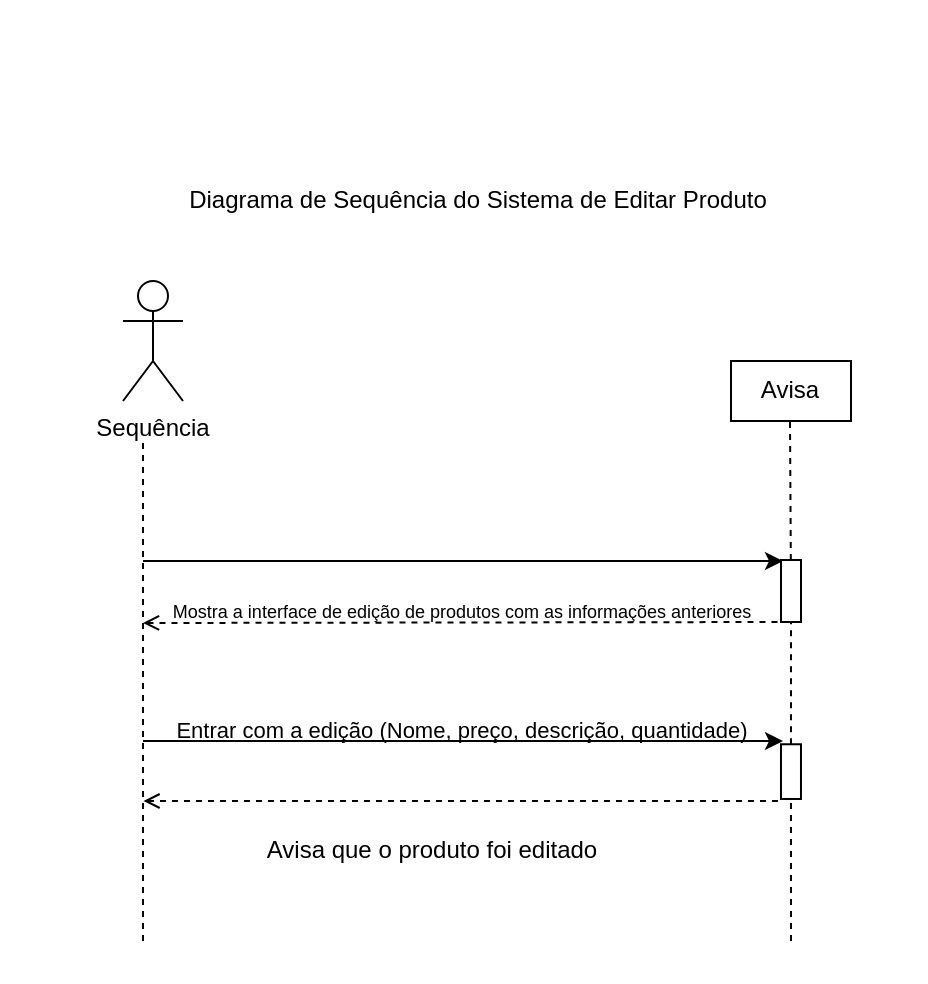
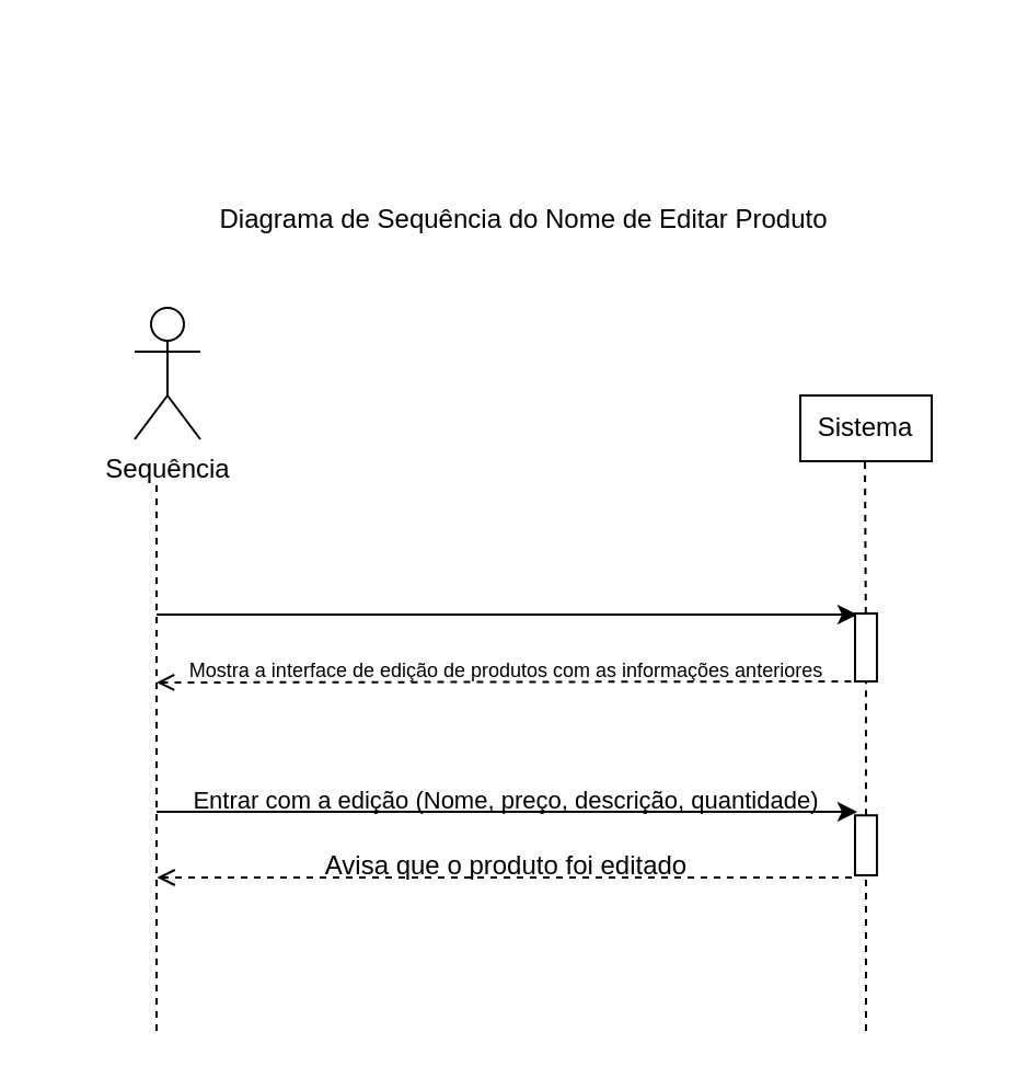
  <mxCell id="0" />
  <mxCell id="1" parent="0" />
  <mxCell id="2" value="Sequência" style="shape=umlActor;verticalLabelPosition=bottom;verticalAlign=top;html=1;outlineConnect=0;" vertex="1" parent="1"><mxGeometry x="61" y="140" width="30" height="60" as="geometry" /></mxCell>
  <mxCell id="3" value="" style="endArrow=none;dashed=1;html=1;rounded=0;" edge="1" parent="1"><mxGeometry width="50" height="50" relative="1" as="geometry"><mxPoint x="71" y="470" as="sourcePoint" /><mxPoint x="71" y="220" as="targetPoint" /></mxGeometry></mxCell>
- <mxCell id="4" value="Avisa" style="rounded=0;whiteSpace=wrap;html=1;" vertex="1" parent="1"><mxGeometry x="365" y="180" width="60" height="30" as="geometry" /></mxCell>
+ <mxCell id="4" value="Sistema" style="rounded=0;whiteSpace=wrap;html=1;" vertex="1" parent="1"><mxGeometry x="365" y="180" width="60" height="30" as="geometry" /></mxCell>
  <mxCell id="5" value="" style="endArrow=none;dashed=1;html=1;rounded=0;" edge="1" parent="1" source="8"><mxGeometry width="50" height="50" relative="1" as="geometry"><mxPoint x="394.5" y="610" as="sourcePoint" /><mxPoint x="394.5" y="210" as="targetPoint" /></mxGeometry></mxCell>
  <mxCell id="6" value="" style="endArrow=classic;html=1;rounded=0;" edge="1" parent="1"><mxGeometry width="50" height="50" relative="1" as="geometry"><mxPoint x="71" y="280" as="sourcePoint" /><mxPoint x="391" y="280" as="targetPoint" /></mxGeometry></mxCell>
  <mxCell id="7" value="" style="endArrow=none;dashed=1;html=1;rounded=0;" edge="1" parent="1" source="13" target="8"><mxGeometry width="50" height="50" relative="1" as="geometry"><mxPoint x="394.5" y="610" as="sourcePoint" /><mxPoint x="394.5" y="210" as="targetPoint" /></mxGeometry></mxCell>
  <mxCell id="8" value="" style="rounded=0;whiteSpace=wrap;html=1;rotation=90;" vertex="1" parent="1"><mxGeometry x="379.5" y="290" width="31" height="10" as="geometry" /></mxCell>
  <mxCell id="9" value="" style="endArrow=none;dashed=1;html=1;rounded=0;entryX=1;entryY=1;entryDx=0;entryDy=0;startArrow=open;startFill=0;" edge="1" parent="1" target="8"><mxGeometry width="50" height="50" relative="1" as="geometry"><mxPoint x="71" y="311" as="sourcePoint" /><mxPoint x="301" y="380" as="targetPoint" /></mxGeometry></mxCell>
  <mxCell id="10" value="&lt;font style=&quot;font-size: 9px;&quot;&gt;Mostra a interface de edição de produtos com as informações anteriores&lt;/font&gt;" style="text;html=1;align=center;verticalAlign=middle;whiteSpace=wrap;rounded=0;" vertex="1" parent="1"><mxGeometry x="20" y="290" width="422" height="30" as="geometry" /></mxCell>
  <mxCell id="11" value="" style="endArrow=classic;html=1;rounded=0;" edge="1" parent="1"><mxGeometry width="50" height="50" relative="1" as="geometry"><mxPoint x="71" y="370" as="sourcePoint" /><mxPoint x="391" y="370" as="targetPoint" /></mxGeometry></mxCell>
  <mxCell id="12" value="" style="endArrow=none;dashed=1;html=1;rounded=0;" edge="1" parent="1" target="13"><mxGeometry width="50" height="50" relative="1" as="geometry"><mxPoint x="395" y="470" as="sourcePoint" /><mxPoint x="395" y="311" as="targetPoint" /></mxGeometry></mxCell>
  <mxCell id="13" value="" style="rounded=0;whiteSpace=wrap;html=1;rotation=90;" vertex="1" parent="1"><mxGeometry x="381.31" y="380.31" width="27.36" height="10" as="geometry" /></mxCell>
  <mxCell id="14" value="&lt;font style=&quot;font-size: 11px;&quot;&gt;Entrar com a edição (Nome, preço, descrição, quantidade)&lt;/font&gt;" style="text;html=1;align=center;verticalAlign=middle;whiteSpace=wrap;rounded=0;" vertex="1" parent="1"><mxGeometry x="63" y="350" width="336" height="30" as="geometry" /></mxCell>
  <mxCell id="15" value="" style="endArrow=none;dashed=1;html=1;rounded=0;startArrow=open;startFill=0;" edge="1" parent="1"><mxGeometry width="50" height="50" relative="1" as="geometry"><mxPoint x="71.25" y="400" as="sourcePoint" /><mxPoint x="390.75" y="400" as="targetPoint" /></mxGeometry></mxCell>
- <mxCell id="16" value="Avisa que o produto foi editado" style="text;html=1;align=center;verticalAlign=middle;whiteSpace=wrap;rounded=0;" vertex="1" parent="1"><mxGeometry x="91" y="410" width="250" height="30" as="geometry" /></mxCell>
- <mxCell id="17" value="Diagrama de Sequência do Sistema de Editar Produto" style="text;html=1;align=center;verticalAlign=middle;whiteSpace=wrap;rounded=0;" vertex="1" parent="1"><mxGeometry x="79" y="20" width="320" height="160" as="geometry" /></mxCell>
+ <mxCell id="16" value="Avisa que o produto foi editado" style="text;html=1;align=center;verticalAlign=middle;whiteSpace=wrap;rounded=0;" vertex="1" parent="1"><mxGeometry x="106" y="380" width="250" height="30" as="geometry" /></mxCell>
+ <mxCell id="17" value="Diagrama de Sequência do Nome de Editar Produto" style="text;html=1;align=center;verticalAlign=middle;whiteSpace=wrap;rounded=0;" vertex="1" parent="1"><mxGeometry x="79" y="20" width="320" height="160" as="geometry" /></mxCell>
